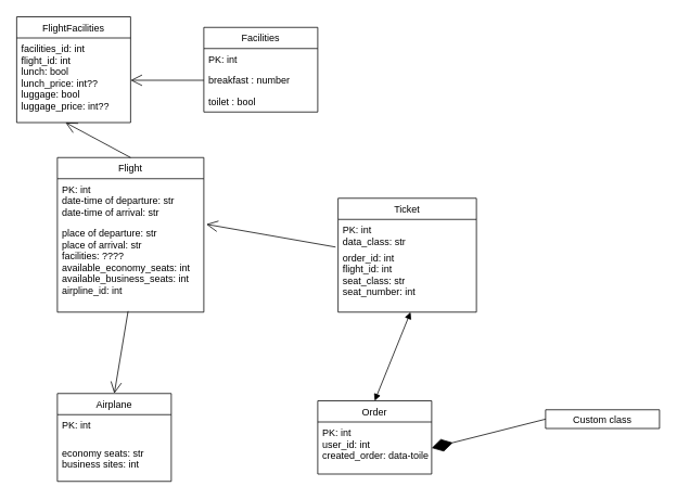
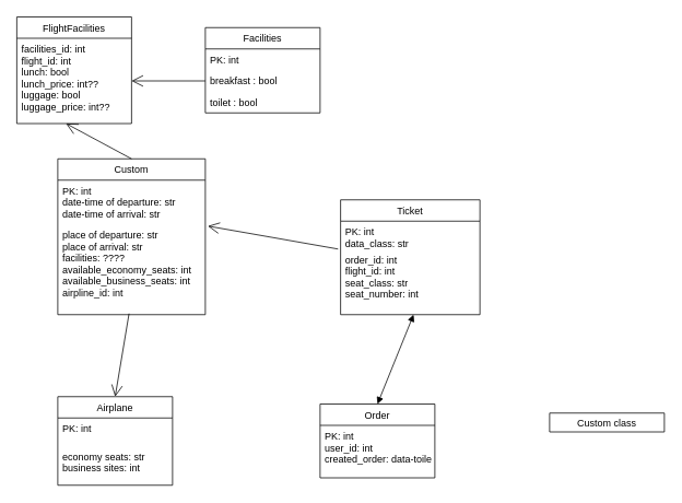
  <mxCell id="0" />
  <mxCell id="1" parent="0" />
  <mxCell id="2" value="Custom class" style="swimlane;fontStyle=0;childLayout=stackLayout;horizontal=1;startSize=26;fillColor=none;horizontalStack=0;resizeParent=1;resizeParentMax=0;resizeLast=0;collapsible=1;marginBottom=0;" parent="1" vertex="1"><mxGeometry x="670" y="503" width="140" height="23" as="geometry" /></mxCell>
  <mxCell id="3" value="Ticket" style="swimlane;fontStyle=0;childLayout=stackLayout;horizontal=1;startSize=26;fillColor=none;horizontalStack=0;resizeParent=1;resizeParentMax=0;resizeLast=0;collapsible=1;marginBottom=0;" parent="1" vertex="1"><mxGeometry x="415" y="243" width="170" height="140" as="geometry" /></mxCell>
  <mxCell id="4" value="PK: int&#10;data_class: str" style="text;strokeColor=none;fillColor=none;align=left;verticalAlign=top;spacingLeft=4;spacingRight=4;overflow=hidden;rotatable=0;points=[[0,0.5],[1,0.5]];portConstraint=eastwest;" parent="3" vertex="1"><mxGeometry y="26" width="170" height="34" as="geometry" /></mxCell>
  <mxCell id="5" value="order_id: int&#10;flight_id: int&#10;seat_class: str&#10;seat_number: int" style="text;strokeColor=none;fillColor=none;align=left;verticalAlign=top;spacingLeft=4;spacingRight=4;overflow=hidden;rotatable=0;points=[[0,0.5],[1,0.5]];portConstraint=eastwest;" parent="3" vertex="1"><mxGeometry y="60" width="170" height="80" as="geometry" /></mxCell>
  <mxCell id="6" value="Airplane" style="swimlane;fontStyle=0;childLayout=stackLayout;horizontal=1;startSize=26;fillColor=none;horizontalStack=0;resizeParent=1;resizeParentMax=0;resizeLast=0;collapsible=1;marginBottom=0;fontFamily=Helvetica;fontSize=12;fontColor=default;" parent="1" vertex="1"><mxGeometry x="70" y="483" width="140" height="108" as="geometry" /></mxCell>
  <mxCell id="7" value="PK: int" style="text;strokeColor=none;fillColor=none;align=left;verticalAlign=top;spacingLeft=4;spacingRight=4;overflow=hidden;rotatable=0;points=[[0,0.5],[1,0.5]];portConstraint=eastwest;fontFamily=Helvetica;fontSize=12;fontColor=default;" parent="6" vertex="1"><mxGeometry y="26" width="140" height="34" as="geometry" /></mxCell>
  <mxCell id="8" value="economy seats: str&#10;business sites: int" style="text;strokeColor=none;fillColor=none;align=left;verticalAlign=top;spacingLeft=4;spacingRight=4;overflow=hidden;rotatable=0;points=[[0,0.5],[1,0.5]];portConstraint=eastwest;fontFamily=Helvetica;fontSize=12;fontColor=default;" parent="6" vertex="1"><mxGeometry y="60" width="140" height="48" as="geometry" /></mxCell>
- <mxCell id="9" value="Flight" style="swimlane;fontStyle=0;childLayout=stackLayout;horizontal=1;startSize=26;fillColor=none;horizontalStack=0;resizeParent=1;resizeParentMax=0;resizeLast=0;collapsible=1;marginBottom=0;fontFamily=Helvetica;fontSize=12;fontColor=default;" parent="1" vertex="1"><mxGeometry x="70" y="193" width="180" height="190" as="geometry" /></mxCell>
+ <mxCell id="9" value="Custom" style="swimlane;fontStyle=0;childLayout=stackLayout;horizontal=1;startSize=26;fillColor=none;horizontalStack=0;resizeParent=1;resizeParentMax=0;resizeLast=0;collapsible=1;marginBottom=0;fontFamily=Helvetica;fontSize=12;fontColor=default;" parent="1" vertex="1"><mxGeometry x="70" y="193" width="180" height="190" as="geometry" /></mxCell>
  <mxCell id="10" value="PK: int&#10;date-time of departure: str&#10;date-time of arrival: str" style="text;strokeColor=none;fillColor=none;align=left;verticalAlign=top;spacingLeft=4;spacingRight=4;overflow=hidden;rotatable=0;points=[[0,0.5],[1,0.5]];portConstraint=eastwest;fontFamily=Helvetica;fontSize=12;fontColor=default;" parent="9" vertex="1"><mxGeometry y="26" width="180" height="54" as="geometry" /></mxCell>
  <mxCell id="11" value="place of departure: str&#10;place of arrival: str&#10;facilities: ????&#10;available_economy_seats: int&#10;available_business_seats: int&#10;airpline_id: int" style="text;strokeColor=none;fillColor=none;align=left;verticalAlign=top;spacingLeft=4;spacingRight=4;overflow=hidden;rotatable=0;points=[[0,0.5],[1,0.5]];portConstraint=eastwest;fontFamily=Helvetica;fontSize=12;fontColor=default;" parent="9" vertex="1"><mxGeometry y="80" width="180" height="110" as="geometry" /></mxCell>
  <mxCell id="12" value="" style="endArrow=open;endFill=1;endSize=12;html=1;rounded=0;entryX=0.5;entryY=0;entryDx=0;entryDy=0;exitX=0.483;exitY=0.988;exitDx=0;exitDy=0;exitPerimeter=0;" parent="1" source="11" target="6" edge="1"><mxGeometry width="160" relative="1" as="geometry"><mxPoint x="330" y="393" as="sourcePoint" /><mxPoint x="490" y="393" as="targetPoint" /></mxGeometry></mxCell>
  <mxCell id="13" value="" style="endArrow=open;endFill=1;endSize=12;html=1;rounded=0;entryX=1.017;entryY=1.037;entryDx=0;entryDy=0;entryPerimeter=0;exitX=-0.018;exitY=0;exitDx=0;exitDy=0;exitPerimeter=0;" parent="1" source="5" target="10" edge="1"><mxGeometry width="160" relative="1" as="geometry"><mxPoint x="330" y="393" as="sourcePoint" /><mxPoint x="490" y="393" as="targetPoint" /></mxGeometry></mxCell>
- <mxCell id="14" value="" style="endArrow=diamondThin;endFill=1;endSize=24;html=1;rounded=0;entryX=1;entryY=0.5;entryDx=0;entryDy=0;exitX=0;exitY=0.5;exitDx=0;exitDy=0;" parent="1" source="2" target="25" edge="1"><mxGeometry width="160" relative="1" as="geometry"><mxPoint x="330" y="393" as="sourcePoint" /><mxPoint x="527.97" y="519.708" as="targetPoint" /></mxGeometry></mxCell>
  <mxCell id="15" value="" style="endArrow=block;startArrow=block;endFill=1;startFill=1;html=1;rounded=0;entryX=0.5;entryY=0;entryDx=0;entryDy=0;exitX=0.524;exitY=1;exitDx=0;exitDy=0;exitPerimeter=0;" parent="1" source="5" target="24" edge="1"><mxGeometry width="160" relative="1" as="geometry"><mxPoint x="330" y="393" as="sourcePoint" /><mxPoint x="442.5" y="473" as="targetPoint" /></mxGeometry></mxCell>
  <mxCell id="16" value="Facilities" style="swimlane;fontStyle=0;childLayout=stackLayout;horizontal=1;startSize=26;fillColor=none;horizontalStack=0;resizeParent=1;resizeParentMax=0;resizeLast=0;collapsible=1;marginBottom=0;" vertex="1" parent="1"><mxGeometry x="250" y="33" width="140" height="104" as="geometry" /></mxCell>
  <mxCell id="17" value="PK: int" style="text;strokeColor=none;fillColor=none;align=left;verticalAlign=top;spacingLeft=4;spacingRight=4;overflow=hidden;rotatable=0;points=[[0,0.5],[1,0.5]];portConstraint=eastwest;" vertex="1" parent="16"><mxGeometry y="26" width="140" height="26" as="geometry" /></mxCell>
- <mxCell id="18" value="breakfast : number" style="text;strokeColor=none;fillColor=none;align=left;verticalAlign=top;spacingLeft=4;spacingRight=4;overflow=hidden;rotatable=0;points=[[0,0.5],[1,0.5]];portConstraint=eastwest;" vertex="1" parent="16"><mxGeometry y="52" width="140" height="26" as="geometry" /></mxCell>
+ <mxCell id="18" value="breakfast : bool" style="text;strokeColor=none;fillColor=none;align=left;verticalAlign=top;spacingLeft=4;spacingRight=4;overflow=hidden;rotatable=0;points=[[0,0.5],[1,0.5]];portConstraint=eastwest;" vertex="1" parent="16"><mxGeometry y="52" width="140" height="26" as="geometry" /></mxCell>
  <mxCell id="19" value="toilet : bool" style="text;strokeColor=none;fillColor=none;align=left;verticalAlign=top;spacingLeft=4;spacingRight=4;overflow=hidden;rotatable=0;points=[[0,0.5],[1,0.5]];portConstraint=eastwest;" vertex="1" parent="16"><mxGeometry y="78" width="140" height="26" as="geometry" /></mxCell>
  <mxCell id="20" value="FlightFacilities" style="swimlane;fontStyle=0;childLayout=stackLayout;horizontal=1;startSize=26;fillColor=none;horizontalStack=0;resizeParent=1;resizeParentMax=0;resizeLast=0;collapsible=1;marginBottom=0;" vertex="1" parent="1"><mxGeometry x="20" y="20" width="140" height="130" as="geometry" /></mxCell>
  <mxCell id="21" value="facilities_id: int&#10;flight_id: int&#10;lunch: bool&#10;lunch_price: int??&#10;luggage: bool&#10;luggage_price: int??" style="text;strokeColor=none;fillColor=none;align=left;verticalAlign=top;spacingLeft=4;spacingRight=4;overflow=hidden;rotatable=0;points=[[0,0.5],[1,0.5]];portConstraint=eastwest;" vertex="1" parent="20"><mxGeometry y="26" width="140" height="104" as="geometry" /></mxCell>
  <mxCell id="22" value="" style="endArrow=open;endFill=1;endSize=12;html=1;rounded=0;exitX=0.5;exitY=0;exitDx=0;exitDy=0;entryX=0.429;entryY=1;entryDx=0;entryDy=0;entryPerimeter=0;" edge="1" parent="1" source="9" target="21"><mxGeometry width="160" relative="1" as="geometry"><mxPoint x="250" y="393" as="sourcePoint" /><mxPoint x="410" y="393" as="targetPoint" /></mxGeometry></mxCell>
  <mxCell id="23" value="" style="endArrow=open;endFill=1;endSize=12;html=1;rounded=0;exitX=0;exitY=0.5;exitDx=0;exitDy=0;entryX=1;entryY=0.5;entryDx=0;entryDy=0;" edge="1" parent="1" source="18" target="21"><mxGeometry width="160" relative="1" as="geometry"><mxPoint x="250" y="393" as="sourcePoint" /><mxPoint x="410" y="393" as="targetPoint" /></mxGeometry></mxCell>
  <mxCell id="24" value="Order" style="swimlane;fontStyle=0;childLayout=stackLayout;horizontal=1;startSize=26;fillColor=none;horizontalStack=0;resizeParent=1;resizeParentMax=0;resizeLast=0;collapsible=1;marginBottom=0;" vertex="1" parent="1"><mxGeometry x="390" y="492" width="140" height="90" as="geometry" /></mxCell>
  <mxCell id="25" value="PK: int&#10;user_id: int&#10;created_order: data-toilet" style="text;strokeColor=none;fillColor=none;align=left;verticalAlign=top;spacingLeft=4;spacingRight=4;overflow=hidden;rotatable=0;points=[[0,0.5],[1,0.5]];portConstraint=eastwest;" vertex="1" parent="24"><mxGeometry y="26" width="140" height="64" as="geometry" /></mxCell>
